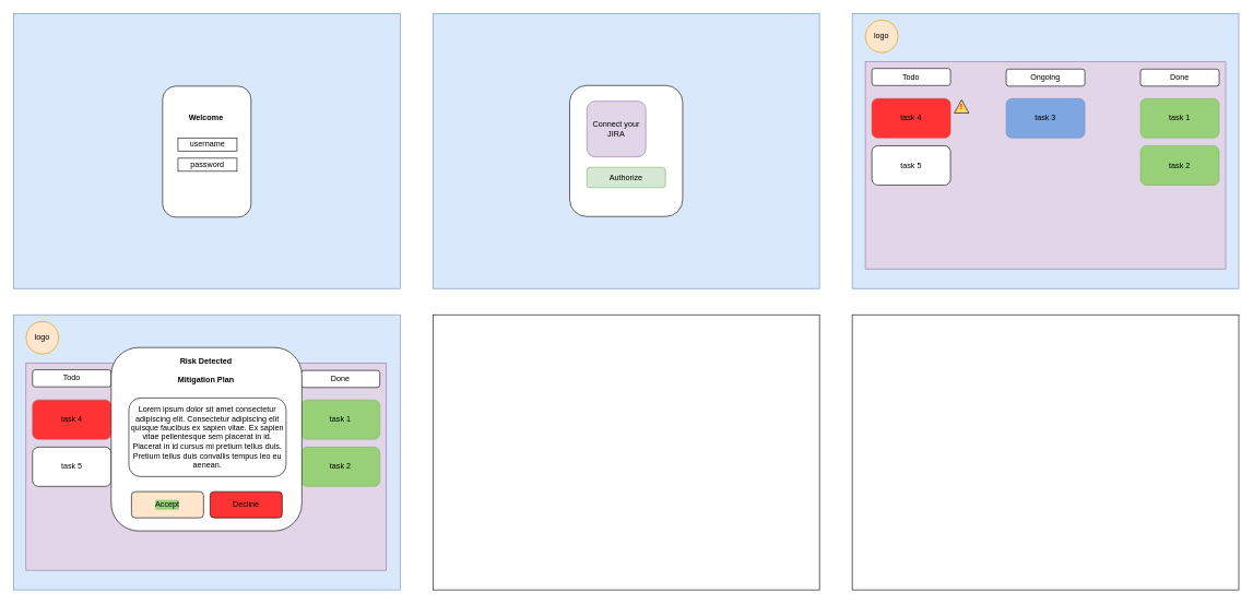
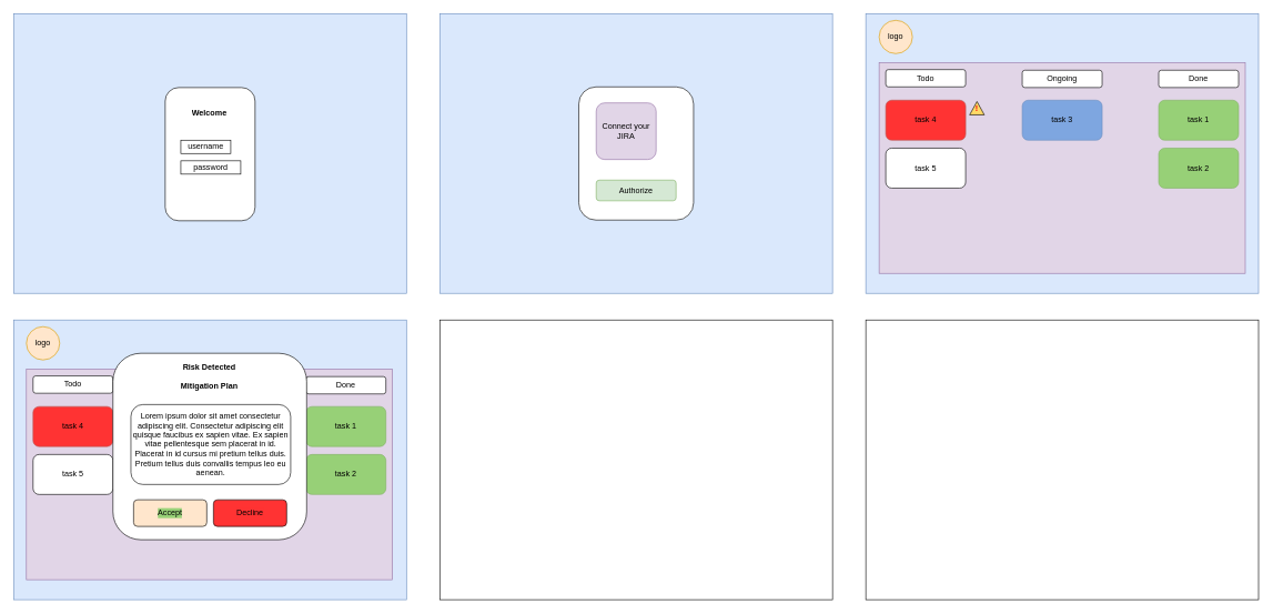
  <mxCell id="0" />
  <mxCell id="1" parent="0" />
  <mxCell id="2" value="" style="rounded=0;whiteSpace=wrap;html=1;fillColor=#dae8fc;strokeColor=#6c8ebf;" vertex="1" parent="1"><mxGeometry x="20" y="20" width="590" height="420" as="geometry" /></mxCell>
  <mxCell id="3" value="" style="rounded=0;whiteSpace=wrap;html=1;fillColor=#dae8fc;strokeColor=#6c8ebf;" vertex="1" parent="1"><mxGeometry x="660" y="20" width="590" height="420" as="geometry" /></mxCell>
  <mxCell id="4" value="" style="rounded=0;whiteSpace=wrap;html=1;fillColor=#dae8fc;strokeColor=#6c8ebf;" vertex="1" parent="1"><mxGeometry x="1300" y="20" width="590" height="420" as="geometry" /></mxCell>
  <mxCell id="5" value="" style="rounded=0;whiteSpace=wrap;html=1;fillColor=#dae8fc;strokeColor=#6c8ebf;" vertex="1" parent="1"><mxGeometry x="20" y="480" width="590" height="420" as="geometry" /></mxCell>
  <mxCell id="6" value="" style="rounded=0;whiteSpace=wrap;html=1;" vertex="1" parent="1"><mxGeometry x="660" y="480" width="590" height="420" as="geometry" /></mxCell>
  <mxCell id="7" value="" style="rounded=0;whiteSpace=wrap;html=1;" vertex="1" parent="1"><mxGeometry x="1300" y="480" width="590" height="420" as="geometry" /></mxCell>
  <mxCell id="8" value="" style="rounded=1;whiteSpace=wrap;html=1;" vertex="1" parent="1"><mxGeometry x="247.5" y="131" width="135" height="200" as="geometry" /></mxCell>
- <mxCell id="9" value="&lt;div align=&quot;center&quot;&gt;&lt;b&gt;Welcome&lt;/b&gt;&lt;/div&gt;" style="text;strokeColor=none;fillColor=none;align=center;verticalAlign=middle;spacingLeft=4;spacingRight=4;overflow=hidden;points=[[0,0.5],[1,0.5]];portConstraint=eastwest;rotatable=0;whiteSpace=wrap;html=1;" vertex="1" parent="1"><mxGeometry x="274" y="164" width="80" height="30" as="geometry" /></mxCell>
- <mxCell id="10" value="username" style="rounded=0;whiteSpace=wrap;html=1;" vertex="1" parent="1"><mxGeometry x="271" y="210" width="90" height="20" as="geometry" /></mxCell>
+ <mxCell id="9" value="&lt;div align=&quot;center&quot;&gt;&lt;b&gt;Welcome&lt;/b&gt;&lt;/div&gt;" style="text;strokeColor=none;fillColor=none;align=center;verticalAlign=middle;spacingLeft=4;spacingRight=4;overflow=hidden;points=[[0,0.5],[1,0.5]];portConstraint=eastwest;rotatable=0;whiteSpace=wrap;html=1;" vertex="1" parent="1"><mxGeometry x="274" y="154" width="80" height="30" as="geometry" /></mxCell>
+ <mxCell id="10" value="username" style="rounded=0;whiteSpace=wrap;html=1;" vertex="1" parent="1"><mxGeometry x="271" y="210" width="75" height="20" as="geometry" /></mxCell>
  <mxCell id="11" value="password" style="rounded=0;whiteSpace=wrap;html=1;" vertex="1" parent="1"><mxGeometry x="271" y="241" width="90" height="20" as="geometry" /></mxCell>
  <mxCell id="12" value="" style="rounded=1;whiteSpace=wrap;html=1;" vertex="1" parent="1"><mxGeometry x="868.75" y="130" width="172.5" height="200" as="geometry" /></mxCell>
  <mxCell id="13" value="Connect your JIRA" style="rounded=1;whiteSpace=wrap;html=1;fillColor=#e1d5e7;strokeColor=#9673a6;" vertex="1" parent="1"><mxGeometry x="895" y="154" width="90" height="85" as="geometry" /></mxCell>
- <mxCell id="14" value="Authorize" style="rounded=1;whiteSpace=wrap;html=1;fillColor=#d5e8d4;strokeColor=#82b366;" vertex="1" parent="1"><mxGeometry x="895" y="255" width="120" height="31" as="geometry" /></mxCell>
+ <mxCell id="14" value="Authorize" style="rounded=1;whiteSpace=wrap;html=1;fillColor=#d5e8d4;strokeColor=#82b366;" vertex="1" parent="1"><mxGeometry x="895" y="270" width="120" height="31" as="geometry" /></mxCell>
  <mxCell id="15" value="logo" style="ellipse;whiteSpace=wrap;html=1;aspect=fixed;fillColor=#ffe6cc;strokeColor=#d79b00;" vertex="1" parent="1"><mxGeometry x="1320" y="30" width="50" height="50" as="geometry" /></mxCell>
  <mxCell id="16" value="" style="rounded=0;whiteSpace=wrap;html=1;fillColor=#e1d5e7;strokeColor=#9673a6;" vertex="1" parent="1"><mxGeometry x="1320" y="94" width="550" height="316" as="geometry" /></mxCell>
  <mxCell id="17" value="Todo" style="rounded=1;whiteSpace=wrap;html=1;" vertex="1" parent="1"><mxGeometry x="1330" y="104" width="120" height="26" as="geometry" /></mxCell>
  <mxCell id="18" value="task 4" style="rounded=1;whiteSpace=wrap;html=1;fillColor=#FF3333;strokeColor=#b85450;" vertex="1" parent="1"><mxGeometry x="1330" y="150" width="120" height="60" as="geometry" /></mxCell>
  <mxCell id="19" value="task 5" style="rounded=1;whiteSpace=wrap;html=1;" vertex="1" parent="1"><mxGeometry x="1330" y="222" width="120" height="60" as="geometry" /></mxCell>
  <mxCell id="20" value="Done" style="rounded=1;whiteSpace=wrap;html=1;" vertex="1" parent="1"><mxGeometry x="1740" y="105" width="120" height="26" as="geometry" /></mxCell>
  <mxCell id="21" value="Ongoing" style="rounded=1;whiteSpace=wrap;html=1;" vertex="1" parent="1"><mxGeometry x="1535" y="105" width="120" height="26" as="geometry" /></mxCell>
  <mxCell id="22" value="task 3" style="rounded=1;whiteSpace=wrap;html=1;fillColor=#7EA6E0;strokeColor=#6c8ebf;" vertex="1" parent="1"><mxGeometry x="1535" y="150" width="120" height="60" as="geometry" /></mxCell>
  <mxCell id="23" value="task 1" style="rounded=1;whiteSpace=wrap;html=1;fillColor=#97D077;strokeColor=#82b366;" vertex="1" parent="1"><mxGeometry x="1740" y="150" width="120" height="60" as="geometry" /></mxCell>
  <mxCell id="24" value="task 2" style="rounded=1;whiteSpace=wrap;html=1;fillColor=#97D077;strokeColor=#82b366;" vertex="1" parent="1"><mxGeometry x="1740" y="222" width="120" height="60" as="geometry" /></mxCell>
  <mxCell id="25" value="" style="triangle;whiteSpace=wrap;html=1;rotation=-90;fillColor=#FFD966;" vertex="1" parent="1"><mxGeometry x="1457" y="151" width="20" height="22" as="geometry" /></mxCell>
  <mxCell id="26" value="&lt;b&gt;&lt;span style=&quot;color: rgb(248, 0, 0);&quot;&gt;!&lt;/span&gt;&lt;/b&gt;" style="text;strokeColor=none;fillColor=none;align=left;verticalAlign=middle;spacingLeft=4;spacingRight=4;overflow=hidden;points=[[0,0.5],[1,0.5]];portConstraint=eastwest;rotatable=0;whiteSpace=wrap;html=1;" vertex="1" parent="1"><mxGeometry x="1459" y="147" width="80" height="30" as="geometry" /></mxCell>
  <mxCell id="27" value="logo" style="ellipse;whiteSpace=wrap;html=1;aspect=fixed;fillColor=#ffe6cc;strokeColor=#d79b00;" vertex="1" parent="1"><mxGeometry x="39" y="490" width="50" height="50" as="geometry" /></mxCell>
  <mxCell id="28" value="" style="rounded=0;whiteSpace=wrap;html=1;fillColor=#e1d5e7;strokeColor=#9673a6;" vertex="1" parent="1"><mxGeometry x="39" y="554" width="550" height="316" as="geometry" /></mxCell>
  <mxCell id="29" value="Todo" style="rounded=1;whiteSpace=wrap;html=1;" vertex="1" parent="1"><mxGeometry x="49" y="564" width="120" height="26" as="geometry" /></mxCell>
  <mxCell id="30" value="task 4" style="rounded=1;whiteSpace=wrap;html=1;fillColor=#FF3333;strokeColor=#b85450;" vertex="1" parent="1"><mxGeometry x="49" y="610" width="120" height="60" as="geometry" /></mxCell>
  <mxCell id="31" value="task 5" style="rounded=1;whiteSpace=wrap;html=1;" vertex="1" parent="1"><mxGeometry x="49" y="682" width="120" height="60" as="geometry" /></mxCell>
  <mxCell id="32" value="Done" style="rounded=1;whiteSpace=wrap;html=1;" vertex="1" parent="1"><mxGeometry x="459" y="565" width="120" height="26" as="geometry" /></mxCell>
  <mxCell id="33" value="Ongoing" style="rounded=1;whiteSpace=wrap;html=1;" vertex="1" parent="1"><mxGeometry x="254" y="565" width="120" height="26" as="geometry" /></mxCell>
  <mxCell id="34" value="task 3" style="rounded=1;whiteSpace=wrap;html=1;fillColor=#7EA6E0;strokeColor=#6c8ebf;" vertex="1" parent="1"><mxGeometry x="254" y="610" width="120" height="60" as="geometry" /></mxCell>
  <mxCell id="35" value="task 1" style="rounded=1;whiteSpace=wrap;html=1;fillColor=#97D077;strokeColor=#82b366;" vertex="1" parent="1"><mxGeometry x="459" y="610" width="120" height="60" as="geometry" /></mxCell>
  <mxCell id="36" value="task 2" style="rounded=1;whiteSpace=wrap;html=1;fillColor=#97D077;strokeColor=#82b366;" vertex="1" parent="1"><mxGeometry x="459" y="682" width="120" height="60" as="geometry" /></mxCell>
  <mxCell id="37" value="" style="triangle;whiteSpace=wrap;html=1;rotation=-90;fillColor=#FFD966;" vertex="1" parent="1"><mxGeometry x="176" y="611" width="20" height="22" as="geometry" /></mxCell>
  <mxCell id="38" value="&lt;b&gt;&lt;span style=&quot;color: rgb(248, 0, 0);&quot;&gt;!&lt;/span&gt;&lt;/b&gt;" style="text;strokeColor=none;fillColor=none;align=left;verticalAlign=middle;spacingLeft=4;spacingRight=4;overflow=hidden;points=[[0,0.5],[1,0.5]];portConstraint=eastwest;rotatable=0;whiteSpace=wrap;html=1;" vertex="1" parent="1"><mxGeometry x="178" y="607" width="80" height="30" as="geometry" /></mxCell>
  <mxCell id="39" value="" style="rounded=1;whiteSpace=wrap;html=1;" vertex="1" parent="1"><mxGeometry x="169" y="530" width="291" height="280" as="geometry" /></mxCell>
  <mxCell id="40" value="&lt;div&gt;Risk Detected&lt;/div&gt;&lt;div&gt;&lt;br&gt;&lt;/div&gt;&lt;div&gt;Mitigation Plan&lt;/div&gt;" style="text;strokeColor=none;fillColor=none;align=center;verticalAlign=middle;spacingLeft=4;spacingRight=4;overflow=hidden;points=[[0,0.5],[1,0.5]];portConstraint=eastwest;rotatable=0;whiteSpace=wrap;html=1;fontStyle=1" vertex="1" parent="1"><mxGeometry x="257" y="540" width="114" height="50" as="geometry" /></mxCell>
  <mxCell id="41" value="Lorem ipsum dolor sit amet consectetur adipiscing elit. Consectetur adipiscing elit quisque faucibus ex sapien vitae. Ex sapien vitae pellentesque sem placerat in id. Placerat in id cursus mi pretium tellus duis. Pretium tellus duis convallis tempus leo eu aenean." style="rounded=1;whiteSpace=wrap;html=1;align=center;" vertex="1" parent="1"><mxGeometry x="196" y="607" width="240" height="120" as="geometry" /></mxCell>
  <mxCell id="42" value="Accept" style="rounded=1;whiteSpace=wrap;html=1;labelBackgroundColor=#97D077;fillColor=#ffe6cc;" vertex="1" parent="1"><mxGeometry x="200" y="750" width="110" height="40" as="geometry" /></mxCell>
  <mxCell id="43" value="Decline" style="rounded=1;whiteSpace=wrap;html=1;labelBackgroundColor=#FF3333;fillColor=#FF3333;" vertex="1" parent="1"><mxGeometry x="320" y="750" width="110" height="40" as="geometry" /></mxCell>
